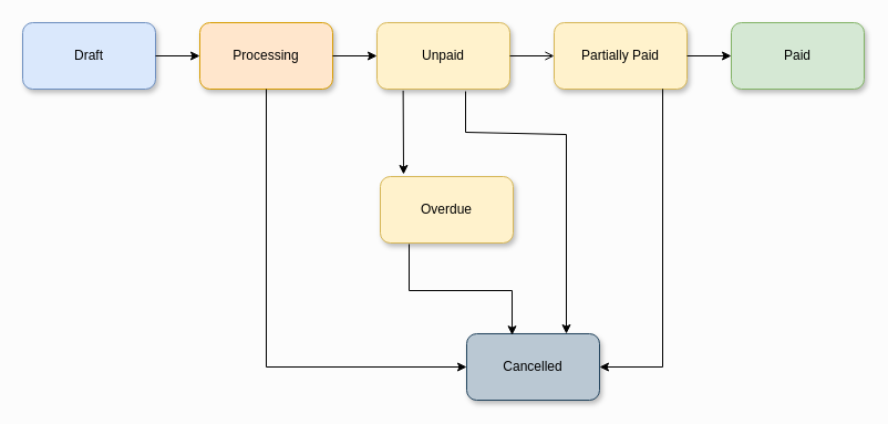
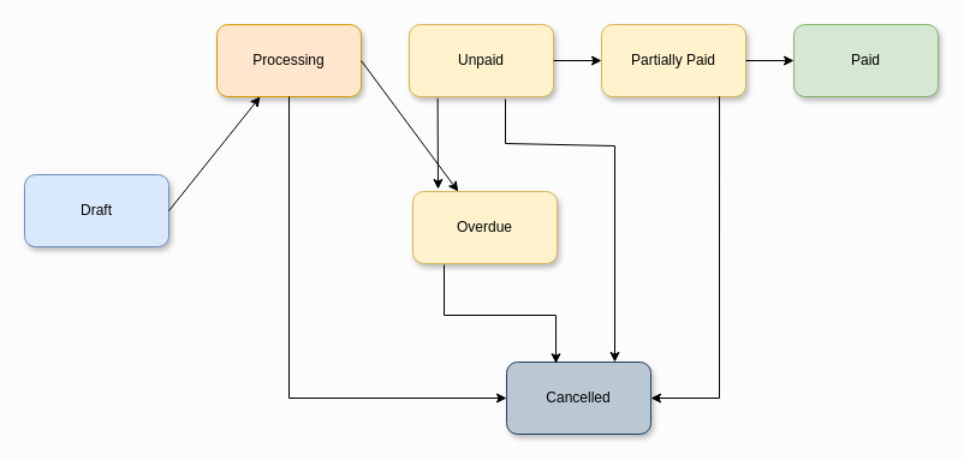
  <mxCell id="0" />
  <mxCell id="1" parent="0" />
- <mxCell id="2" value="Draft" style="rounded=1;whiteSpace=wrap;html=1;fillColor=#dae8fc;strokeColor=#6c8ebf;glass=0;shadow=1;" parent="1" vertex="1"><mxGeometry x="20" y="20" width="120" height="60" as="geometry" /></mxCell>
+ <mxCell id="2" value="Draft" style="rounded=1;whiteSpace=wrap;html=1;fillColor=#dae8fc;strokeColor=#6c8ebf;glass=0;shadow=1;" parent="1" vertex="1"><mxGeometry x="20" y="145" width="120" height="60" as="geometry" /></mxCell>
  <mxCell id="3" value="Processing" style="rounded=1;whiteSpace=wrap;html=1;shadow=1;fillColor=#ffe6cc;strokeColor=#d79b00;" parent="1" vertex="1"><mxGeometry x="180" y="20" width="120" height="60" as="geometry" /></mxCell>
  <mxCell id="4" value="Unpaid" style="rounded=1;whiteSpace=wrap;html=1;shadow=1;fillColor=#fff2cc;strokeColor=#d6b656;" parent="1" vertex="1"><mxGeometry x="340" y="20" width="120" height="60" as="geometry" /></mxCell>
  <mxCell id="5" value="Partially Paid" style="rounded=1;whiteSpace=wrap;html=1;shadow=1;fillColor=#fff2cc;strokeColor=#d6b656;" parent="1" vertex="1"><mxGeometry x="500" y="20" width="120" height="60" as="geometry" /></mxCell>
  <mxCell id="6" value="Paid" style="rounded=1;whiteSpace=wrap;html=1;shadow=1;fillColor=#d5e8d4;strokeColor=#82b366;" parent="1" vertex="1"><mxGeometry x="660" y="20" width="120" height="60" as="geometry" /></mxCell>
  <mxCell id="7" value="Overdue" style="rounded=1;whiteSpace=wrap;html=1;shadow=1;fillColor=#fff2cc;strokeColor=#d6b656;" parent="1" vertex="1"><mxGeometry x="343" y="159" width="120" height="60" as="geometry" /></mxCell>
  <mxCell id="8" value="Cancelled" style="rounded=1;whiteSpace=wrap;html=1;shadow=1;fillColor=#bac8d3;strokeColor=#23445d;" parent="1" vertex="1"><mxGeometry x="421" y="301" width="120" height="60" as="geometry" /></mxCell>
  <mxCell id="9" value="" style="endArrow=classic;html=1;rounded=0;entryX=0;entryY=0.5;entryDx=0;entryDy=0;" edge="1" parent="1" target="8"><mxGeometry width="50" height="50" relative="1" as="geometry"><mxPoint x="240" y="80" as="sourcePoint" /><mxPoint x="417" y="175" as="targetPoint" /><Array as="points"><mxPoint x="240" y="331" /></Array></mxGeometry></mxCell>
  <mxCell id="10" value="" style="endArrow=classic;html=1;rounded=0;entryX=0.75;entryY=0;entryDx=0;entryDy=0;" edge="1" parent="1" target="8"><mxGeometry width="50" height="50" relative="1" as="geometry"><mxPoint x="420" y="82" as="sourcePoint" /><mxPoint x="417" y="175" as="targetPoint" /><Array as="points"><mxPoint x="420" y="119" /><mxPoint x="511" y="121" /></Array></mxGeometry></mxCell>
  <mxCell id="11" value="" style="endArrow=classic;html=1;rounded=0;exitX=0.817;exitY=0.997;exitDx=0;exitDy=0;exitPerimeter=0;entryX=1;entryY=0.5;entryDx=0;entryDy=0;" edge="1" parent="1" source="5" target="8"><mxGeometry width="50" height="50" relative="1" as="geometry"><mxPoint x="367" y="225" as="sourcePoint" /><mxPoint x="417" y="175" as="targetPoint" /><Array as="points"><mxPoint x="598" y="331" /></Array></mxGeometry></mxCell>
  <mxCell id="12" value="" style="endArrow=classic;html=1;rounded=0;exitX=0.197;exitY=1.023;exitDx=0;exitDy=0;exitPerimeter=0;" edge="1" parent="1" source="4"><mxGeometry width="50" height="50" relative="1" as="geometry"><mxPoint x="376" y="85" as="sourcePoint" /><mxPoint x="364" y="157" as="targetPoint" /></mxGeometry></mxCell>
  <mxCell id="13" value="" style="endArrow=classic;html=1;rounded=0;entryX=0.342;entryY=0.02;entryDx=0;entryDy=0;entryPerimeter=0;" edge="1" parent="1" target="8"><mxGeometry width="50" height="50" relative="1" as="geometry"><mxPoint x="369" y="220" as="sourcePoint" /><mxPoint x="417" y="175" as="targetPoint" /><Array as="points"><mxPoint x="369" y="262" /><mxPoint x="462" y="262" /></Array></mxGeometry></mxCell>
  <mxCell id="14" value="" style="endArrow=classic;html=1;rounded=0;exitX=1;exitY=0.5;exitDx=0;exitDy=0;" edge="1" parent="1" source="2" target="3"><mxGeometry width="50" height="50" relative="1" as="geometry"><mxPoint x="367" y="225" as="sourcePoint" /><mxPoint x="417" y="175" as="targetPoint" /></mxGeometry></mxCell>
- <mxCell id="15" value="" style="endArrow=classic;html=1;rounded=0;exitX=1;exitY=0.5;exitDx=0;exitDy=0;entryX=0;entryY=0.5;entryDx=0;entryDy=0;" edge="1" parent="1" source="3" target="4"><mxGeometry width="50" height="50" relative="1" as="geometry"><mxPoint x="367" y="225" as="sourcePoint" /><mxPoint x="417" y="175" as="targetPoint" /></mxGeometry></mxCell>
- <mxCell id="16" value="" style="endArrow=open;html=1;rounded=0;exitX=1;exitY=0.5;exitDx=0;exitDy=0;entryX=0;entryY=0.5;entryDx=0;entryDy=0;" edge="1" parent="1" source="4" target="5"><mxGeometry width="50" height="50" relative="1" as="geometry"><mxPoint x="367" y="225" as="sourcePoint" /><mxPoint x="417" y="175" as="targetPoint" /></mxGeometry></mxCell>
+ <mxCell id="15" value="" style="endArrow=classic;html=1;rounded=0;exitX=1;exitY=0.5;exitDx=0;exitDy=0;" edge="1" parent="1" source="3" target="7"><mxGeometry width="50" height="50" relative="1" as="geometry"><mxPoint x="367" y="225" as="sourcePoint" /><mxPoint x="417" y="175" as="targetPoint" /></mxGeometry></mxCell>
+ <mxCell id="16" value="" style="endArrow=classic;html=1;rounded=0;exitX=1;exitY=0.5;exitDx=0;exitDy=0;entryX=0;entryY=0.5;entryDx=0;entryDy=0;" edge="1" parent="1" source="4" target="5"><mxGeometry width="50" height="50" relative="1" as="geometry"><mxPoint x="367" y="225" as="sourcePoint" /><mxPoint x="417" y="175" as="targetPoint" /></mxGeometry></mxCell>
  <mxCell id="17" value="" style="endArrow=classic;html=1;rounded=0;exitX=1;exitY=0.5;exitDx=0;exitDy=0;" edge="1" parent="1" source="5" target="6"><mxGeometry width="50" height="50" relative="1" as="geometry"><mxPoint x="367" y="225" as="sourcePoint" /><mxPoint x="417" y="175" as="targetPoint" /></mxGeometry></mxCell>
